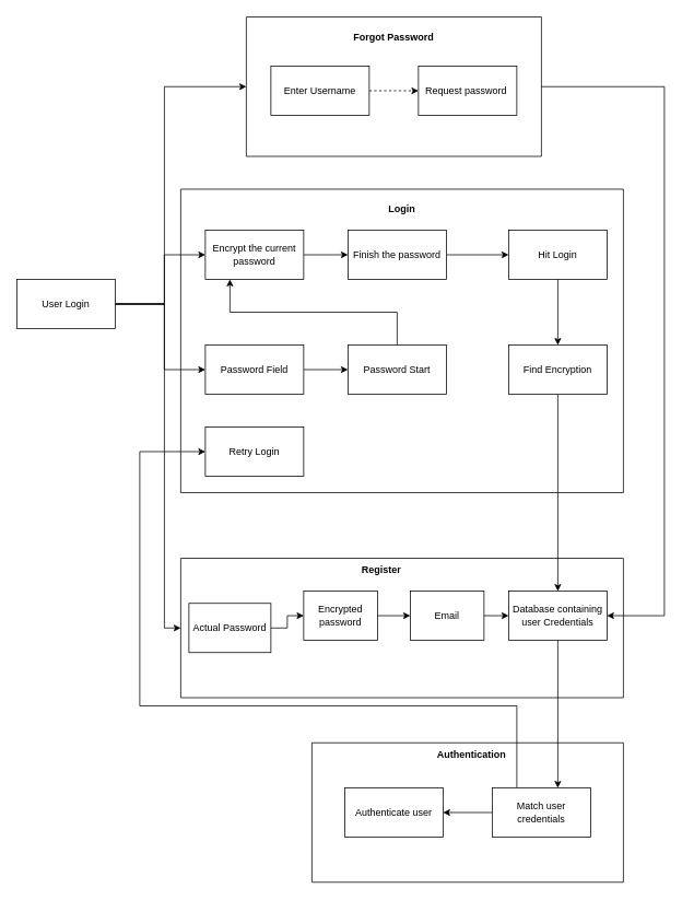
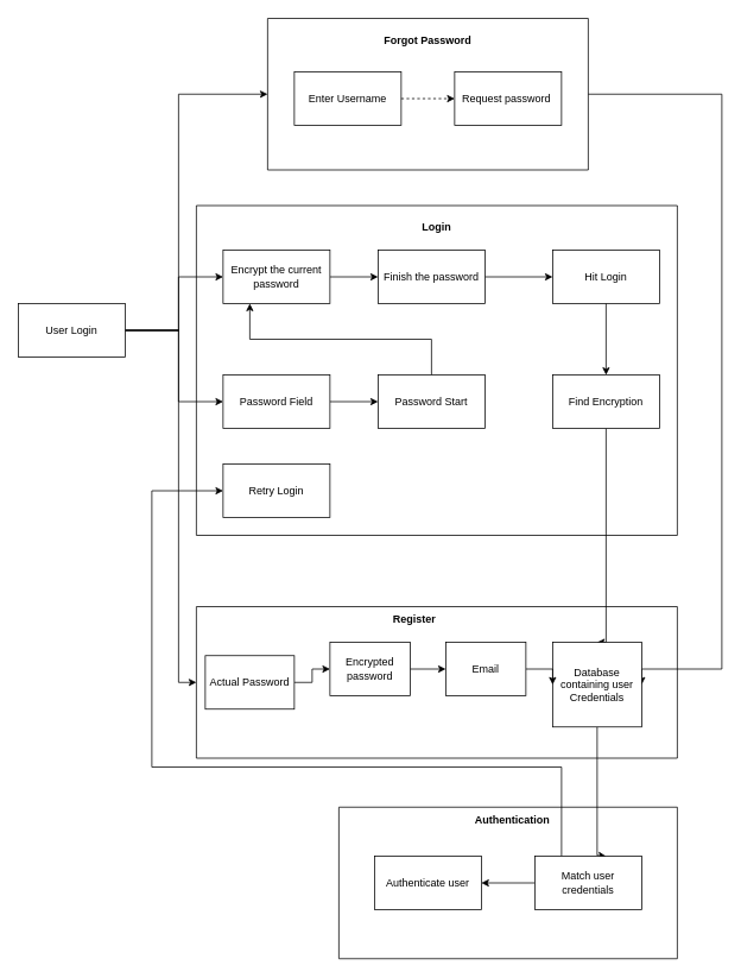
  <mxCell id="0" />
  <mxCell id="1" parent="0" />
  <mxCell id="2" style="edgeStyle=orthogonalEdgeStyle;rounded=0;orthogonalLoop=1;jettySize=auto;html=1;exitX=1;exitY=0.5;exitDx=0;exitDy=0;entryX=0;entryY=0.5;entryDx=0;entryDy=0;" edge="1" parent="1" source="6" target="8"><mxGeometry relative="1" as="geometry"><Array as="points"><mxPoint x="200" y="370" /><mxPoint x="200" y="310" /></Array></mxGeometry></mxCell>
  <mxCell id="3" style="edgeStyle=orthogonalEdgeStyle;rounded=0;orthogonalLoop=1;jettySize=auto;html=1;exitX=1;exitY=0.5;exitDx=0;exitDy=0;entryX=0;entryY=0.5;entryDx=0;entryDy=0;" edge="1" parent="1" source="6" target="12"><mxGeometry relative="1" as="geometry"><Array as="points"><mxPoint x="200" y="370" /><mxPoint x="200" y="450" /></Array></mxGeometry></mxCell>
  <mxCell id="4" style="edgeStyle=orthogonalEdgeStyle;rounded=0;orthogonalLoop=1;jettySize=auto;html=1;exitX=1;exitY=0.5;exitDx=0;exitDy=0;entryX=0;entryY=0.5;entryDx=0;entryDy=0;" edge="1" parent="1" source="6" target="22"><mxGeometry relative="1" as="geometry"><mxPoint x="250" y="180" as="targetPoint" /><Array as="points"><mxPoint x="200" y="370" /><mxPoint x="200" y="105" /></Array></mxGeometry></mxCell>
  <mxCell id="5" style="edgeStyle=orthogonalEdgeStyle;rounded=0;orthogonalLoop=1;jettySize=auto;html=1;exitX=1;exitY=0.5;exitDx=0;exitDy=0;entryX=0;entryY=0.5;entryDx=0;entryDy=0;" edge="1" parent="1" source="6" target="33"><mxGeometry relative="1" as="geometry"><Array as="points"><mxPoint x="200" y="370" /><mxPoint x="200" y="765" /></Array></mxGeometry></mxCell>
  <mxCell id="6" value="User Login" style="rounded=0;whiteSpace=wrap;html=1;" vertex="1" parent="1"><mxGeometry x="20" y="340" width="120" height="60" as="geometry" /></mxCell>
  <mxCell id="7" style="edgeStyle=orthogonalEdgeStyle;rounded=0;orthogonalLoop=1;jettySize=auto;html=1;exitX=1;exitY=0.5;exitDx=0;exitDy=0;entryX=0;entryY=0.5;entryDx=0;entryDy=0;" edge="1" parent="1" source="8" target="10"><mxGeometry relative="1" as="geometry" /></mxCell>
  <mxCell id="8" value="Encrypt the current password" style="rounded=0;whiteSpace=wrap;html=1;" vertex="1" parent="1"><mxGeometry x="250" y="280" width="120" height="60" as="geometry" /></mxCell>
  <mxCell id="9" style="edgeStyle=orthogonalEdgeStyle;rounded=0;orthogonalLoop=1;jettySize=auto;html=1;exitX=1;exitY=0.5;exitDx=0;exitDy=0;entryX=0;entryY=0.5;entryDx=0;entryDy=0;" edge="1" parent="1" source="10" target="31"><mxGeometry relative="1" as="geometry" /></mxCell>
  <mxCell id="10" value="Finish the password" style="rounded=0;whiteSpace=wrap;html=1;" vertex="1" parent="1"><mxGeometry x="424" y="280" width="120" height="60" as="geometry" /></mxCell>
  <mxCell id="11" style="edgeStyle=orthogonalEdgeStyle;rounded=0;orthogonalLoop=1;jettySize=auto;html=1;exitX=1;exitY=0.5;exitDx=0;exitDy=0;entryX=0;entryY=0.5;entryDx=0;entryDy=0;" edge="1" parent="1" source="12" target="14"><mxGeometry relative="1" as="geometry" /></mxCell>
  <mxCell id="12" value="Password Field" style="rounded=0;whiteSpace=wrap;html=1;" vertex="1" parent="1"><mxGeometry x="250" y="420" width="120" height="60" as="geometry" /></mxCell>
  <mxCell id="13" style="edgeStyle=orthogonalEdgeStyle;rounded=0;orthogonalLoop=1;jettySize=auto;html=1;exitX=0.5;exitY=0;exitDx=0;exitDy=0;entryX=0.25;entryY=1;entryDx=0;entryDy=0;" edge="1" parent="1" source="14" target="8"><mxGeometry relative="1" as="geometry" /></mxCell>
  <mxCell id="14" value="Password Start" style="rounded=0;whiteSpace=wrap;html=1;" vertex="1" parent="1"><mxGeometry x="424" y="420" width="120" height="60" as="geometry" /></mxCell>
  <mxCell id="15" style="edgeStyle=orthogonalEdgeStyle;rounded=0;orthogonalLoop=1;jettySize=auto;html=1;exitX=0.5;exitY=1;exitDx=0;exitDy=0;entryX=0.5;entryY=0;entryDx=0;entryDy=0;" edge="1" parent="1" source="30" target="39"><mxGeometry relative="1" as="geometry"><mxPoint x="660" y="565" as="sourcePoint" /><Array as="points"><mxPoint x="680" y="590" /><mxPoint x="680" y="590" /></Array></mxGeometry></mxCell>
  <mxCell id="16" style="edgeStyle=orthogonalEdgeStyle;rounded=0;orthogonalLoop=1;jettySize=auto;html=1;exitX=0.5;exitY=1;exitDx=0;exitDy=0;" edge="1" parent="1" source="39"><mxGeometry relative="1" as="geometry"><mxPoint x="660" y="825" as="sourcePoint" /><mxPoint x="680" y="960" as="targetPoint" /><Array as="points"><mxPoint x="680" y="959" /></Array></mxGeometry></mxCell>
  <mxCell id="17" style="edgeStyle=orthogonalEdgeStyle;rounded=0;orthogonalLoop=1;jettySize=auto;html=1;exitX=0;exitY=0.5;exitDx=0;exitDy=0;entryX=1;entryY=0.5;entryDx=0;entryDy=0;" edge="1" parent="1" source="19" target="21"><mxGeometry relative="1" as="geometry" /></mxCell>
  <mxCell id="18" style="edgeStyle=orthogonalEdgeStyle;rounded=0;orthogonalLoop=1;jettySize=auto;html=1;exitX=0.25;exitY=0;exitDx=0;exitDy=0;entryX=0;entryY=0.5;entryDx=0;entryDy=0;" edge="1" parent="1" source="19" target="29"><mxGeometry relative="1" as="geometry"><mxPoint x="310" y="700" as="targetPoint" /><Array as="points"><mxPoint x="630" y="860" /><mxPoint x="170" y="860" /><mxPoint x="170" y="550" /></Array></mxGeometry></mxCell>
  <mxCell id="19" value="Match user credentials" style="rounded=0;whiteSpace=wrap;html=1;" vertex="1" parent="1"><mxGeometry x="600" y="960" width="120" height="60" as="geometry" /></mxCell>
  <mxCell id="20" style="edgeStyle=orthogonalEdgeStyle;rounded=0;orthogonalLoop=1;jettySize=auto;html=1;exitX=1;exitY=0.5;exitDx=0;exitDy=0;entryX=1;entryY=0.5;entryDx=0;entryDy=0;" edge="1" parent="1" source="22" target="39"><mxGeometry relative="1" as="geometry"><mxPoint x="660" y="190" as="sourcePoint" /><Array as="points"><mxPoint x="810" y="105" /><mxPoint x="810" y="750" /></Array></mxGeometry></mxCell>
  <mxCell id="21" value="Authenticate user" style="rounded=0;whiteSpace=wrap;html=1;" vertex="1" parent="1"><mxGeometry x="420" y="960" width="120" height="60" as="geometry" /></mxCell>
  <mxCell id="22" value="" style="swimlane;startSize=0;" vertex="1" parent="1"><mxGeometry x="300" width="360" height="170" as="geometry" y="20" /></mxCell>
  <mxCell id="23" value="&lt;b&gt;Forgot Password&lt;/b&gt;" style="text;html=1;strokeColor=none;fillColor=none;align=center;verticalAlign=middle;whiteSpace=wrap;rounded=0;" vertex="1" parent="22"><mxGeometry x="125" y="10" width="110" height="30" as="geometry" /></mxCell>
  <mxCell id="24" value="Request password&amp;nbsp;" style="rounded=0;whiteSpace=wrap;html=1;" vertex="1" parent="22"><mxGeometry x="210" y="60" width="120" height="60" as="geometry" /></mxCell>
  <mxCell id="25" value="Enter Username" style="rounded=0;whiteSpace=wrap;html=1;" vertex="1" parent="22"><mxGeometry x="30" y="60" width="120" height="60" as="geometry" /></mxCell>
  <mxCell id="26" style="edgeStyle=orthogonalEdgeStyle;rounded=0;orthogonalLoop=1;jettySize=auto;html=1;exitX=1;exitY=0.5;exitDx=0;exitDy=0;entryX=0;entryY=0.5;entryDx=0;entryDy=0;dashed=1;" edge="1" parent="22" source="25" target="24"><mxGeometry relative="1" as="geometry"><Array as="points"><mxPoint x="190" y="90" /><mxPoint x="190" y="90" /></Array></mxGeometry></mxCell>
  <mxCell id="27" value="" style="swimlane;startSize=0;" vertex="1" parent="1"><mxGeometry x="220" y="230" width="540" height="370" as="geometry" /></mxCell>
  <mxCell id="28" value="&lt;b&gt;Login&lt;/b&gt;" style="text;html=1;strokeColor=none;fillColor=none;align=center;verticalAlign=middle;whiteSpace=wrap;rounded=0;" vertex="1" parent="27"><mxGeometry x="215" y="10" width="110" height="30" as="geometry" /></mxCell>
  <mxCell id="29" value="Retry Login" style="rounded=0;whiteSpace=wrap;html=1;" vertex="1" parent="27"><mxGeometry x="30" y="290" width="120" height="60" as="geometry" /></mxCell>
  <mxCell id="30" value="Find Encryption" style="rounded=0;whiteSpace=wrap;html=1;" vertex="1" parent="27"><mxGeometry x="400" y="190" width="120" height="60" as="geometry" /></mxCell>
  <mxCell id="31" value="Hit Login" style="rounded=0;whiteSpace=wrap;html=1;" vertex="1" parent="27"><mxGeometry x="400" y="50" width="120" height="60" as="geometry" /></mxCell>
  <mxCell id="32" style="edgeStyle=orthogonalEdgeStyle;rounded=0;orthogonalLoop=1;jettySize=auto;html=1;exitX=0.5;exitY=1;exitDx=0;exitDy=0;entryX=0.5;entryY=0;entryDx=0;entryDy=0;" edge="1" parent="27" source="31" target="30"><mxGeometry relative="1" as="geometry" /></mxCell>
  <mxCell id="33" value="" style="swimlane;startSize=0;" vertex="1" parent="1"><mxGeometry x="220" y="680" width="540" height="170" as="geometry" /></mxCell>
  <mxCell id="34" value="&lt;b&gt;Register&lt;/b&gt;" style="text;html=1;strokeColor=none;fillColor=none;align=center;verticalAlign=middle;whiteSpace=wrap;rounded=0;" vertex="1" parent="33"><mxGeometry x="190" width="110" height="30" as="geometry" /></mxCell>
  <mxCell id="35" style="edgeStyle=orthogonalEdgeStyle;rounded=0;orthogonalLoop=1;jettySize=auto;html=1;exitX=1;exitY=0.5;exitDx=0;exitDy=0;entryX=0;entryY=0.5;entryDx=0;entryDy=0;" edge="1" parent="33" source="36" target="41"><mxGeometry relative="1" as="geometry" /></mxCell>
  <mxCell id="36" value="Encrypted password" style="rounded=0;whiteSpace=wrap;html=1;" vertex="1" parent="33"><mxGeometry x="150" y="40" width="90" height="60" as="geometry" /></mxCell>
  <mxCell id="37" style="edgeStyle=orthogonalEdgeStyle;rounded=0;orthogonalLoop=1;jettySize=auto;html=1;exitX=1;exitY=0.5;exitDx=0;exitDy=0;entryX=0;entryY=0.5;entryDx=0;entryDy=0;" edge="1" parent="33" source="38" target="36"><mxGeometry relative="1" as="geometry" /></mxCell>
  <mxCell id="38" value="Actual Password" style="rounded=0;whiteSpace=wrap;html=1;" vertex="1" parent="33"><mxGeometry x="10" y="55" width="100" height="60" as="geometry" /></mxCell>
- <mxCell id="39" value="Database containing user Credentials" style="rounded=0;whiteSpace=wrap;html=1;" vertex="1" parent="33"><mxGeometry x="400" y="40" width="120" height="60" as="geometry" /></mxCell>
+ <mxCell id="39" value="Database containing user Credentials" style="rounded=0;whiteSpace=wrap;html=1;" vertex="1" parent="33"><mxGeometry x="400" y="40" width="100" height="95" as="geometry" /></mxCell>
  <mxCell id="40" style="edgeStyle=orthogonalEdgeStyle;rounded=0;orthogonalLoop=1;jettySize=auto;html=1;exitX=1;exitY=0.5;exitDx=0;exitDy=0;entryX=0;entryY=0.5;entryDx=0;entryDy=0;" edge="1" parent="33" source="41" target="39"><mxGeometry relative="1" as="geometry" /></mxCell>
  <mxCell id="41" value="Email" style="rounded=0;whiteSpace=wrap;html=1;" vertex="1" parent="33"><mxGeometry x="280" y="40" width="90" height="60" as="geometry" /></mxCell>
  <mxCell id="42" value="" style="swimlane;startSize=0;" vertex="1" parent="1"><mxGeometry x="380" y="905" width="380" height="170" as="geometry" /></mxCell>
  <mxCell id="43" value="&lt;b&gt;Authentication&lt;/b&gt;" style="text;html=1;strokeColor=none;fillColor=none;align=center;verticalAlign=middle;whiteSpace=wrap;rounded=0;" vertex="1" parent="42"><mxGeometry x="140" width="110" height="30" as="geometry" /></mxCell>
